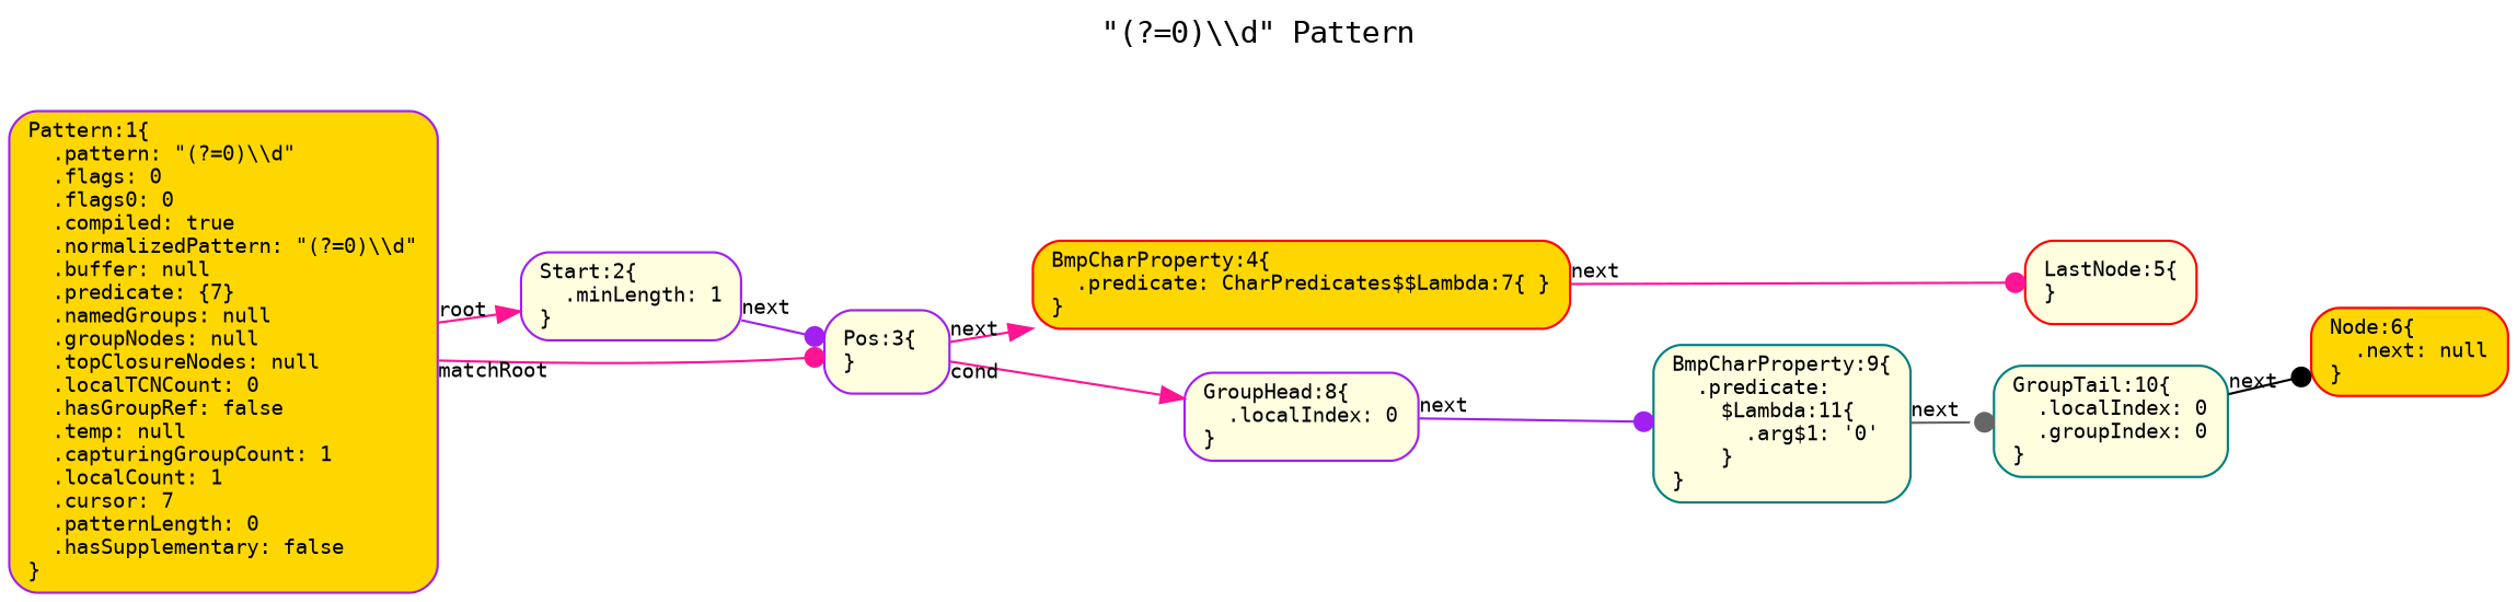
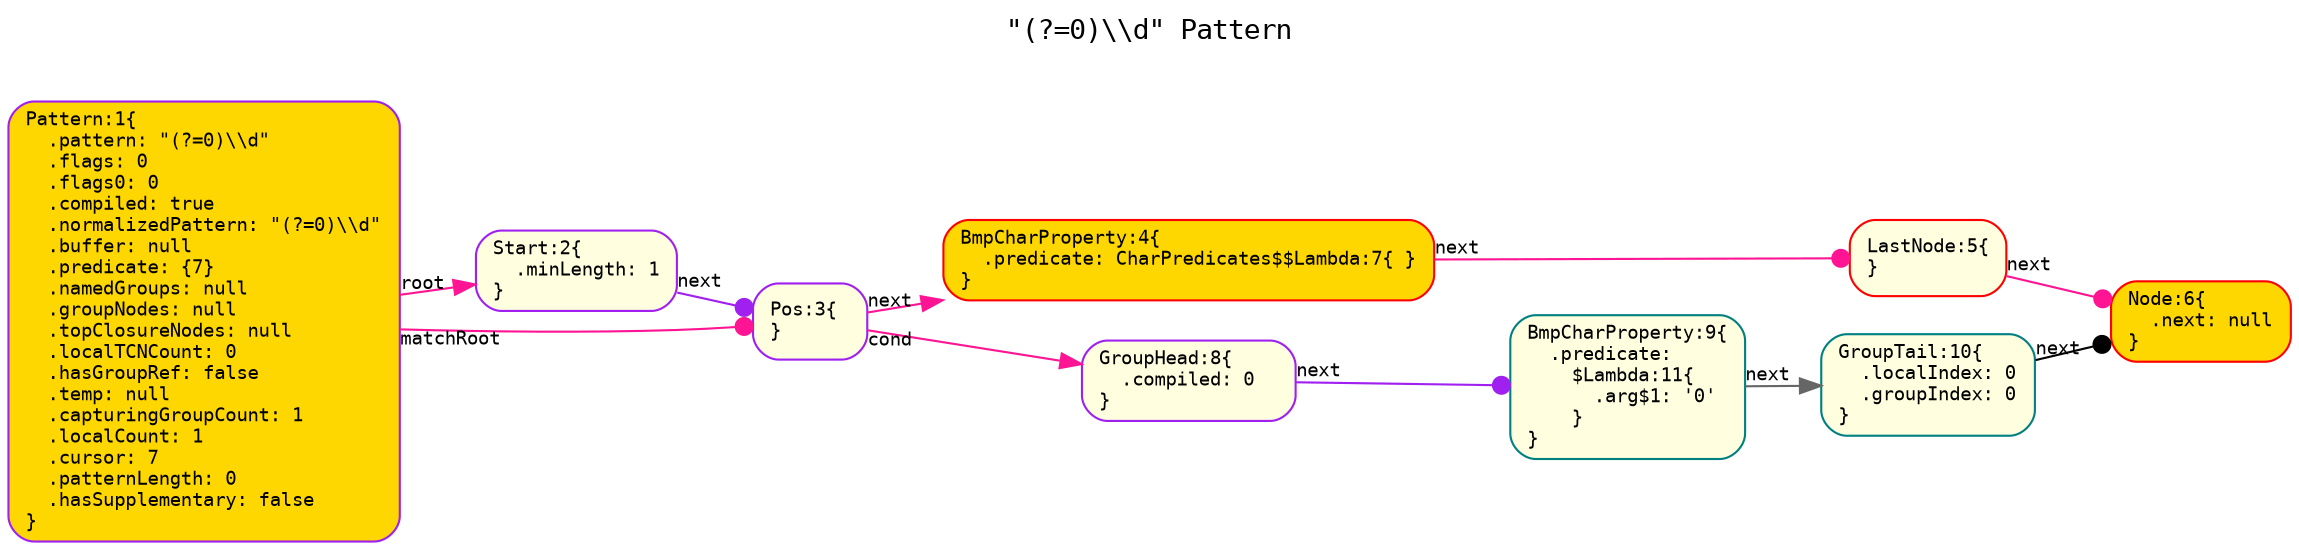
  digraph {
    fontname=Monospace
    fontsize=13
    label="\"(?=0)\\\\d\" Pattern\l"
    labelloc=t
    rankdir=LR
    node [color=purple fillcolor=lightyellow fontname=Monospace fontsize=9 shape=box style="rounded,filled"]
    edge [arrowhead=dot color=deeppink fontname=Monospace fontsize=9 taillabel=next]
    n1 [fillcolor=gold label="Pattern:1\{\l  .pattern: \"(?=0)\\\\d\"\l  .flags: 0\l  .flags0: 0\l  .compiled: true\l  .normalizedPattern: \"(?=0)\\\\d\"\l  .buffer: null\l  .predicate: \{7\}\l  .namedGroups: null\l  .groupNodes: null\l  .topClosureNodes: null\l  .localTCNCount: 0\l  .hasGroupRef: false\l  .temp: null\l  .capturingGroupCount: 1\l  .localCount: 1\l  .cursor: 7\l  .patternLength: 0\l  .hasSupplementary: false\l\}\l"]
    n2 [label="Start:2\{\l  .minLength: 1\l\}\l"]
    n3 [label="Pos:3\{\l\}\l"]
    n4 [color=red fillcolor=gold label="BmpCharProperty:4\{\l  .predicate: CharPredicates$$Lambda:7\{ \}\l\}\l"]
-   n5 [label="GroupHead:8\{\l  .localIndex: 0\l\}\l"]
+   n5 [label="GroupHead:8\{\l  .compiled: 0\l\}\l"]
    n6 [color=red label="LastNode:5\{\l\}\l"]
    n7 [color=teal label="BmpCharProperty:9\{\l  .predicate:\l    $Lambda:11\{\l      .arg$1: '0'\l    \}\l\}\l"]
    n8 [color=red fillcolor=gold label="Node:6\{\l  .next: null\l\}\l"]
    n9 [color=teal label="GroupTail:10\{\l  .localIndex: 0\l  .groupIndex: 0\l\}\l"]
    n1 -> n2 [arrowhead=normal taillabel=root]
    n1 -> n3 [taillabel=matchRoot]
    n2 -> n3 [color=purple]
    n3 -> n4 [arrowhead=normal]
    n3 -> n5 [arrowhead=normal taillabel=cond]
    n4 -> n6
    n5 -> n7 [color=purple]
-   n7 -> n9 [color=gray40]
+   n6 -> n8
+   n7 -> n9 [arrowhead=normal color=gray40]
    n9 -> n8 [color=black]
  }
